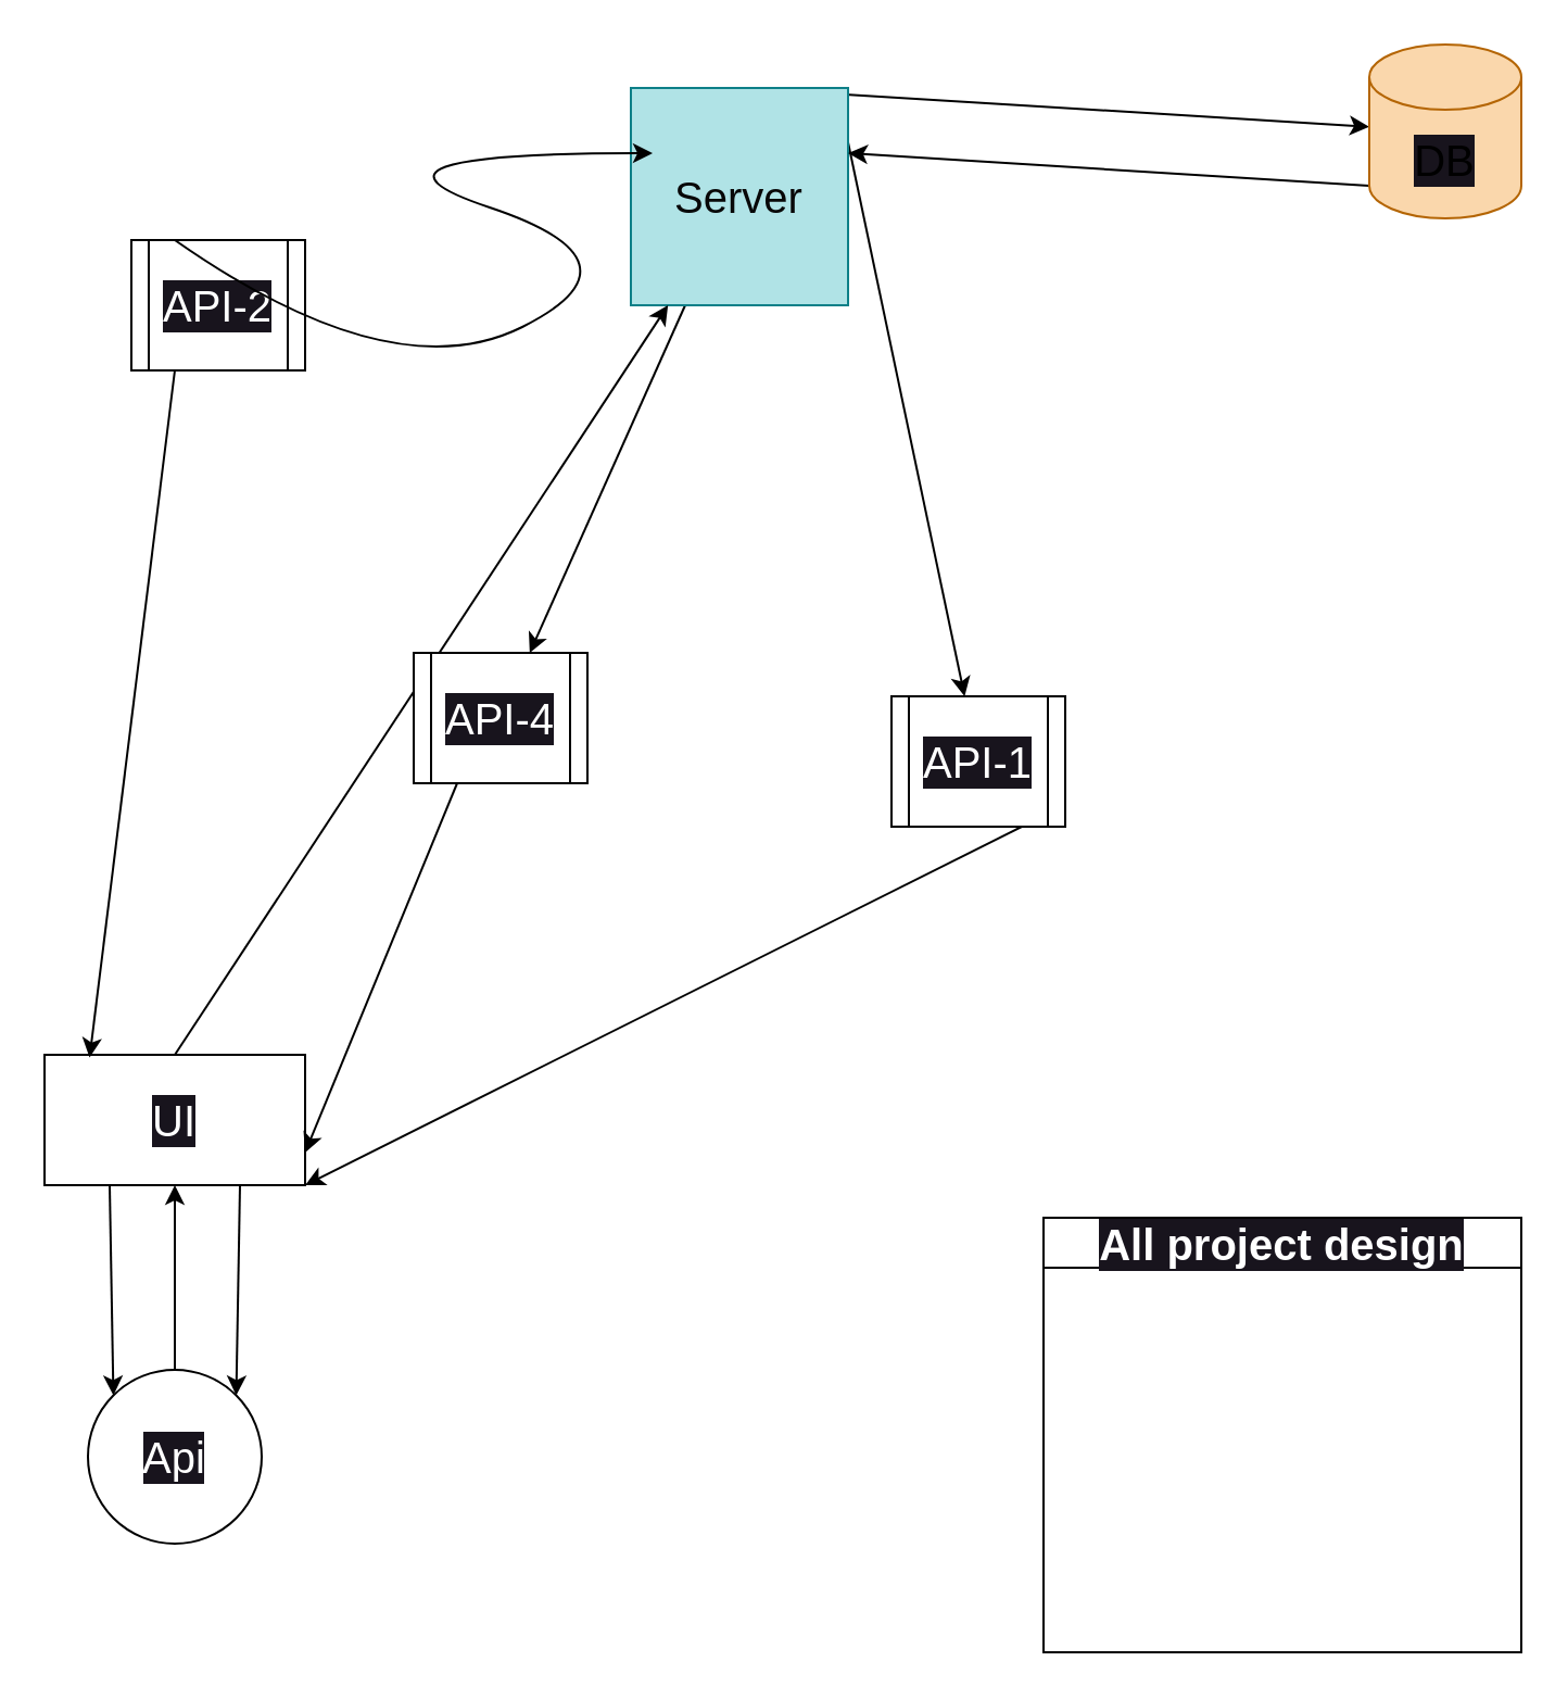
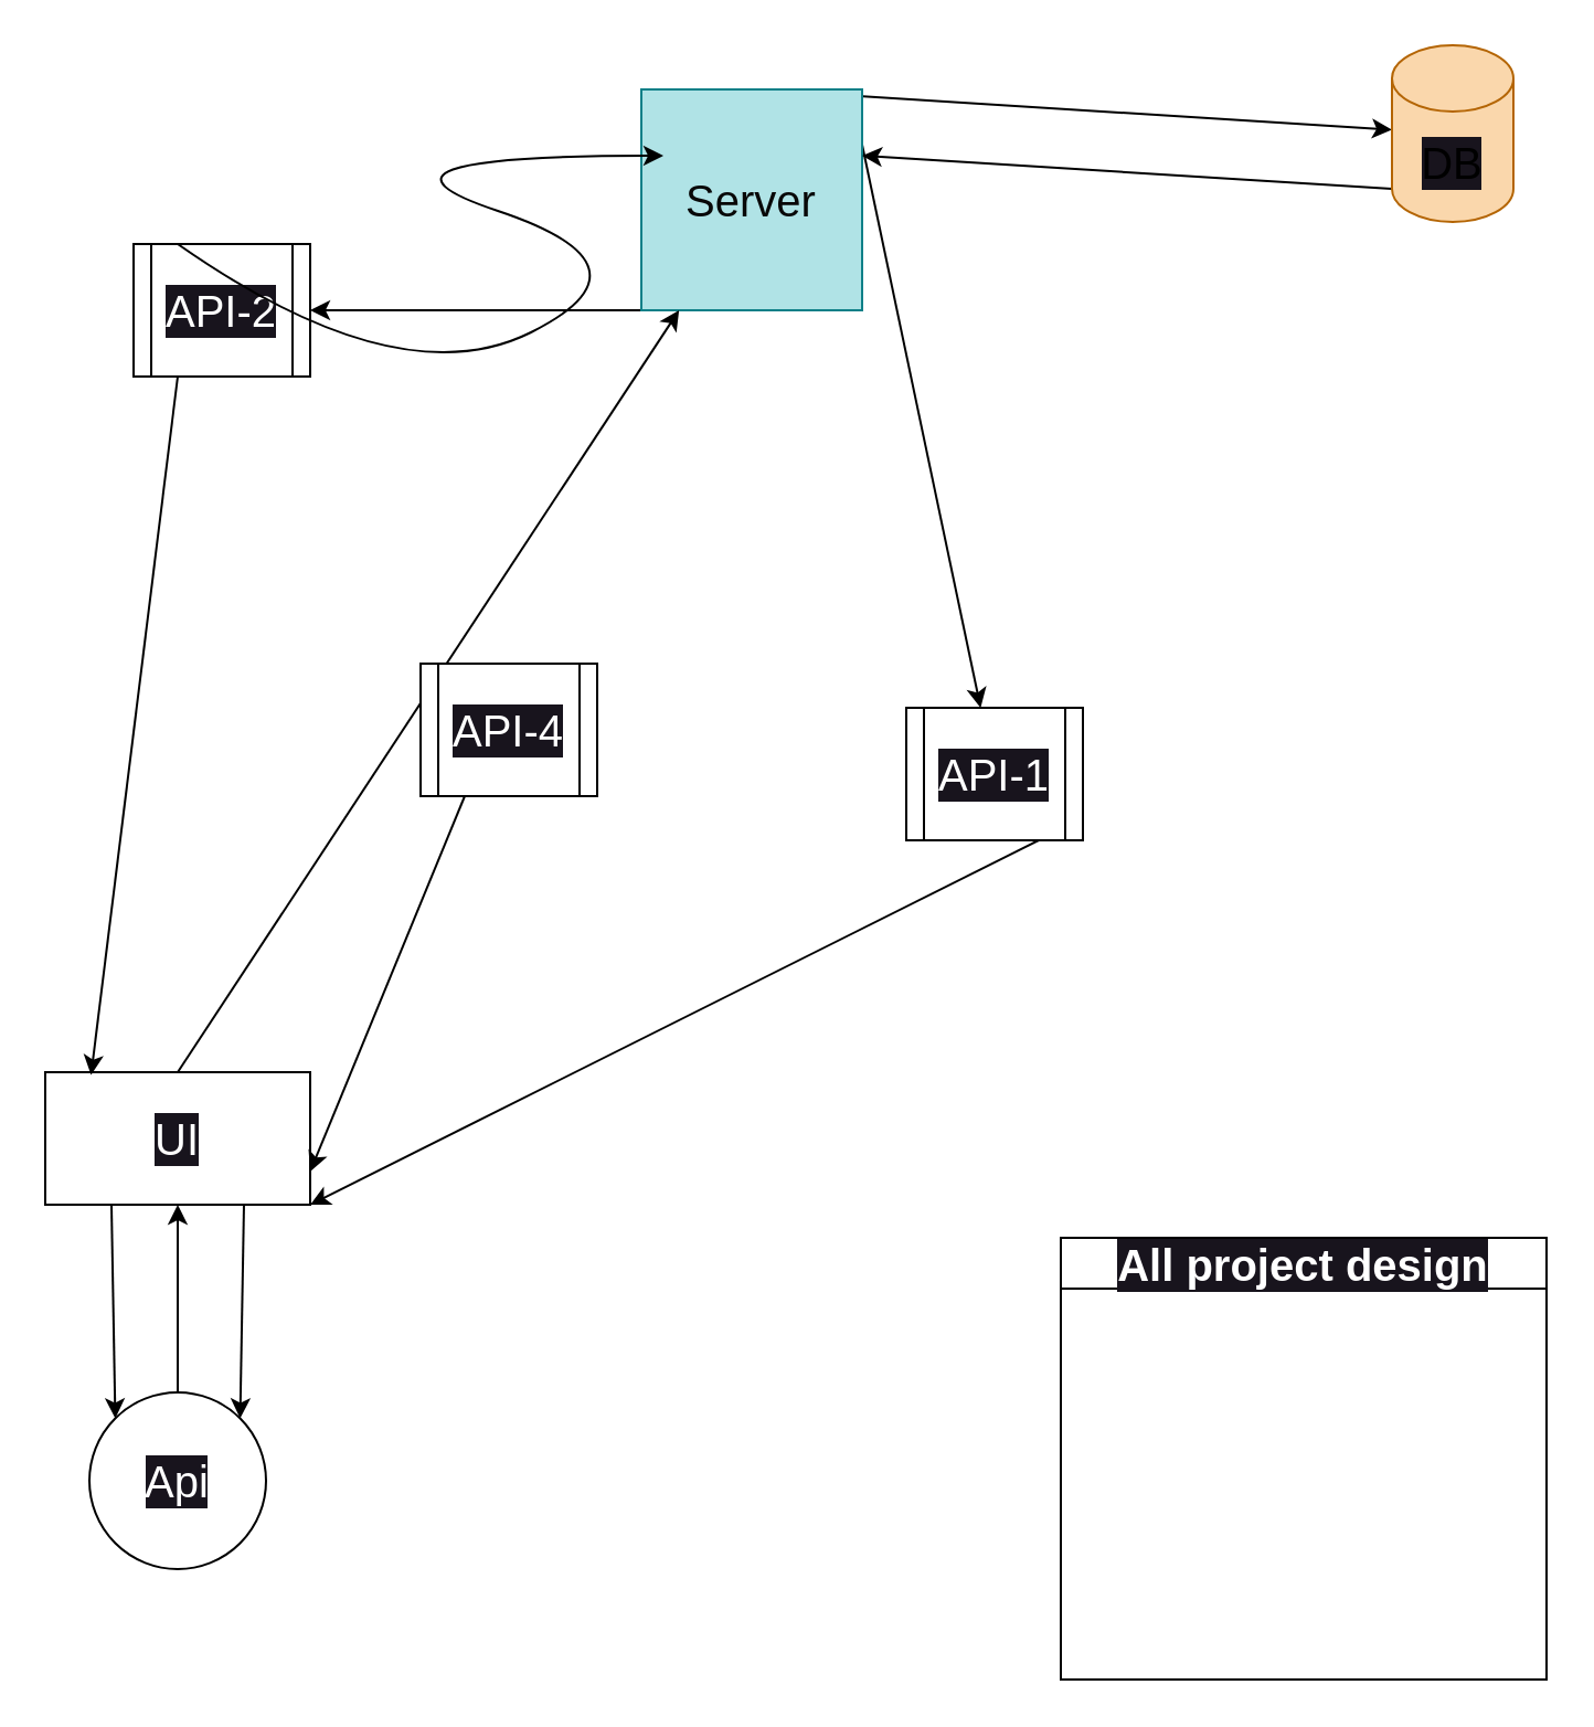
  <mxCell id="0" />
  <mxCell id="1" parent="0" />
  <mxCell id="2" style="edgeStyle=none;html=1;exitX=1;exitY=0.25;exitDx=0;exitDy=0;fontSize=20;fontColor=#fff;" edge="1" parent="1" source="5" target="13"><mxGeometry relative="1" as="geometry" /></mxCell>
- <mxCell id="3" style="edgeStyle=none;html=1;exitX=0.25;exitY=1;exitDx=0;exitDy=0;fontSize=20;fontColor=#fff;" edge="1" parent="1" source="5" target="17"><mxGeometry relative="1" as="geometry" /></mxCell>
+ <mxCell id="3" style="edgeStyle=none;html=1;exitX=0.25;exitY=1;exitDx=0;exitDy=0;fontSize=20;fontColor=#fff;" edge="1" parent="1" source="5" target="15"><mxGeometry relative="1" as="geometry" /></mxCell>
  <mxCell id="4" style="edgeStyle=none;html=1;exitX=0.5;exitY=0;exitDx=0;exitDy=0;fontSize=20;fontColor=#fff;" edge="1" parent="1" source="5" target="7"><mxGeometry relative="1" as="geometry" /></mxCell>
  <mxCell id="5" value="&lt;font style=&quot;font-size: 20px;&quot; color=&quot;#080808&quot;&gt;Server&lt;/font&gt;" style="whiteSpace=wrap;html=1;aspect=fixed;fillColor=#b0e3e6;strokeColor=#0e8088;" vertex="1" parent="1"><mxGeometry x="290" y="40" width="100" height="100" as="geometry" /></mxCell>
  <mxCell id="6" style="edgeStyle=none;html=1;exitX=0;exitY=1;exitDx=0;exitDy=-15;exitPerimeter=0;fontSize=20;fontColor=#fff;" edge="1" parent="1" source="7"><mxGeometry relative="1" as="geometry"><mxPoint x="390" y="70" as="targetPoint" /></mxGeometry></mxCell>
- <mxCell id="7" value="DB" style="shape=cylinder3;whiteSpace=wrap;html=1;boundedLbl=1;backgroundOutline=1;size=15;labelBackgroundColor=#18141D;fontSize=20;fillColor=#fad7ac;strokeColor=#b46504;" vertex="1" parent="1"><mxGeometry x="630" y="20" width="70" height="80" as="geometry" /></mxCell>
+ <mxCell id="7" value="DB" style="shape=cylinder3;whiteSpace=wrap;html=1;boundedLbl=1;backgroundOutline=1;size=15;labelBackgroundColor=#18141D;fontSize=20;fillColor=#fad7ac;strokeColor=#b46504;" vertex="1" parent="1"><mxGeometry x="630" y="20" width="55" height="80" as="geometry" /></mxCell>
  <mxCell id="8" style="edgeStyle=none;html=1;exitX=0.5;exitY=0;exitDx=0;exitDy=0;fontSize=20;fontColor=#fff;" edge="1" parent="1" source="11" target="5"><mxGeometry relative="1" as="geometry" /></mxCell>
  <mxCell id="9" style="edgeStyle=none;html=1;exitX=0.75;exitY=1;exitDx=0;exitDy=0;entryX=1;entryY=0;entryDx=0;entryDy=0;fontSize=20;fontColor=#fff;" edge="1" parent="1" source="11" target="20"><mxGeometry relative="1" as="geometry" /></mxCell>
  <mxCell id="10" style="edgeStyle=none;html=1;exitX=0.25;exitY=1;exitDx=0;exitDy=0;entryX=0;entryY=0;entryDx=0;entryDy=0;fontSize=20;fontColor=#fff;" edge="1" parent="1" source="11" target="20"><mxGeometry relative="1" as="geometry" /></mxCell>
  <mxCell id="11" value="&lt;font color=&quot;#ffffff&quot;&gt;UI&lt;/font&gt;" style="rounded=0;whiteSpace=wrap;html=1;labelBackgroundColor=#18141D;fontSize=20;fontColor=#080808;" vertex="1" parent="1"><mxGeometry x="20" y="485" width="120" height="60" as="geometry" /></mxCell>
  <mxCell id="12" style="edgeStyle=none;html=1;exitX=0.75;exitY=1;exitDx=0;exitDy=0;entryX=1;entryY=1;entryDx=0;entryDy=0;fontSize=20;fontColor=#fff;" edge="1" parent="1" source="13" target="11"><mxGeometry relative="1" as="geometry" /></mxCell>
  <mxCell id="13" value="API-1" style="shape=process;whiteSpace=wrap;html=1;backgroundOutline=1;labelBackgroundColor=#18141D;fontSize=20;fontColor=#fff;" vertex="1" parent="1"><mxGeometry x="410" y="320" width="80" height="60" as="geometry" /></mxCell>
  <mxCell id="14" style="edgeStyle=none;html=1;exitX=0.25;exitY=1;exitDx=0;exitDy=0;fontSize=20;fontColor=#fff;entryX=0.173;entryY=0.021;entryDx=0;entryDy=0;entryPerimeter=0;" edge="1" parent="1" source="15" target="11"><mxGeometry relative="1" as="geometry" /></mxCell>
  <mxCell id="15" value="API-2" style="shape=process;whiteSpace=wrap;html=1;backgroundOutline=1;labelBackgroundColor=#18141D;fontSize=20;fontColor=#fff;" vertex="1" parent="1"><mxGeometry x="60" y="110" width="80" height="60" as="geometry" /></mxCell>
  <mxCell id="16" style="edgeStyle=none;html=1;exitX=0.25;exitY=1;exitDx=0;exitDy=0;entryX=1;entryY=0.75;entryDx=0;entryDy=0;fontSize=20;fontColor=#fff;" edge="1" parent="1" source="17" target="11"><mxGeometry relative="1" as="geometry" /></mxCell>
  <mxCell id="17" value="API-4" style="shape=process;whiteSpace=wrap;html=1;backgroundOutline=1;labelBackgroundColor=#18141D;fontSize=20;fontColor=#fff;" vertex="1" parent="1"><mxGeometry x="190" y="300" width="80" height="60" as="geometry" /></mxCell>
  <mxCell id="18" value="" style="curved=1;endArrow=classic;html=1;fontSize=20;fontColor=#fff;exitX=0.25;exitY=0;exitDx=0;exitDy=0;" edge="1" parent="1" source="15"><mxGeometry width="50" height="50" relative="1" as="geometry"><mxPoint x="250" y="120" as="sourcePoint" /><mxPoint x="300" y="70" as="targetPoint" /><Array as="points"><mxPoint x="180" y="180" /><mxPoint x="300" y="120" /><mxPoint x="150" y="70" /></Array></mxGeometry></mxCell>
  <mxCell id="19" style="edgeStyle=none;html=1;exitX=0.5;exitY=0;exitDx=0;exitDy=0;entryX=0.5;entryY=1;entryDx=0;entryDy=0;fontSize=20;fontColor=#fff;" edge="1" parent="1" source="20" target="11"><mxGeometry relative="1" as="geometry" /></mxCell>
  <mxCell id="20" value="Api" style="ellipse;whiteSpace=wrap;html=1;labelBackgroundColor=#18141D;fontSize=20;fontColor=#fff;" vertex="1" parent="1"><mxGeometry x="40" y="630" width="80" height="80" as="geometry" /></mxCell>
  <mxCell id="21" value="All project design" style="swimlane;whiteSpace=wrap;html=1;labelBackgroundColor=#18141D;fontSize=20;fontColor=#fff;" vertex="1" parent="1"><mxGeometry x="480" y="560" width="220" height="200" as="geometry" /></mxCell>
  <mxCell id="22" value="Api integration and&lt;br&gt;DB Server connection" style="text;html=1;align=center;verticalAlign=middle;resizable=0;points=[];autosize=1;strokeColor=none;fillColor=none;fontSize=20;fontColor=#fff;" vertex="1" parent="21"><mxGeometry y="80" width="220" height="60" as="geometry" /></mxCell>
